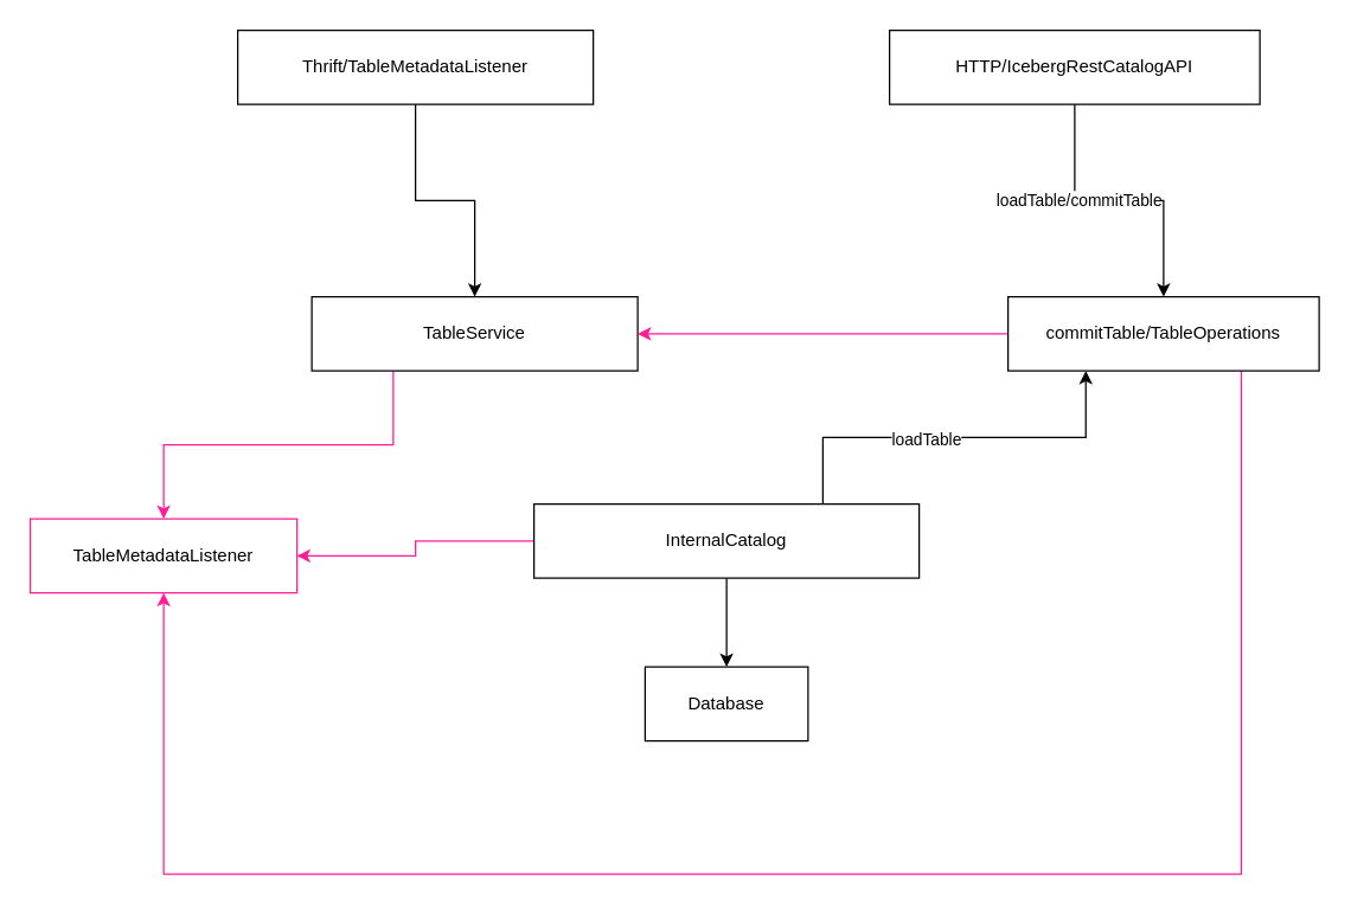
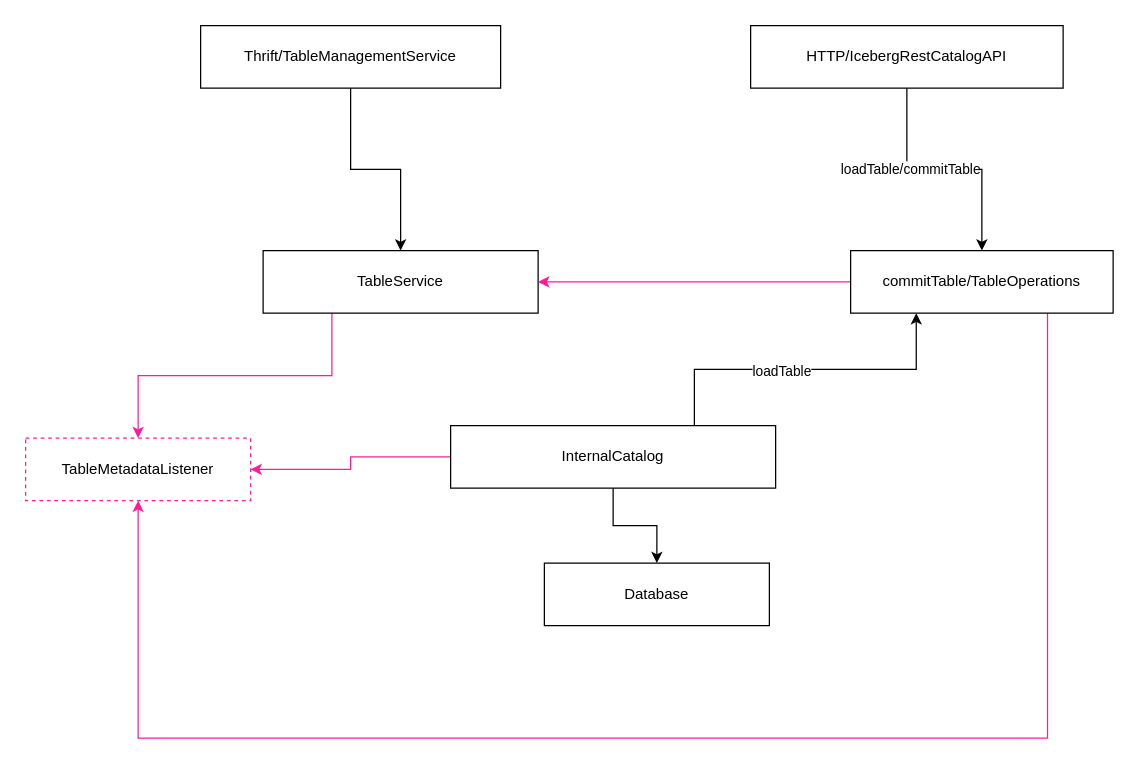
  <mxCell id="0" />
  <mxCell id="1" parent="0" />
  <mxCell id="2" style="edgeStyle=orthogonalEdgeStyle;rounded=0;orthogonalLoop=1;jettySize=auto;html=1;exitX=0.5;exitY=1;exitDx=0;exitDy=0;entryX=0.5;entryY=0;entryDx=0;entryDy=0;" edge="1" parent="1" source="3" target="5"><mxGeometry relative="1" as="geometry" /></mxCell>
- <mxCell id="3" value="Thrift/TableMetadataListener" style="html=1;whiteSpace=wrap;" vertex="1" parent="1"><mxGeometry x="160" y="20" width="240" height="50" as="geometry" /></mxCell>
+ <mxCell id="3" value="Thrift/TableManagementService" style="html=1;whiteSpace=wrap;" vertex="1" parent="1"><mxGeometry x="160" y="20" width="240" height="50" as="geometry" /></mxCell>
  <mxCell id="4" style="edgeStyle=orthogonalEdgeStyle;rounded=0;orthogonalLoop=1;jettySize=auto;html=1;exitX=0.25;exitY=1;exitDx=0;exitDy=0;strokeColor=#FF1C95;" edge="1" parent="1" source="5" target="18"><mxGeometry relative="1" as="geometry" /></mxCell>
  <mxCell id="5" value="TableService" style="html=1;whiteSpace=wrap;" vertex="1" parent="1"><mxGeometry x="210" y="200" width="220" height="50" as="geometry" /></mxCell>
  <mxCell id="6" style="edgeStyle=orthogonalEdgeStyle;rounded=0;orthogonalLoop=1;jettySize=auto;html=1;exitX=0.75;exitY=0;exitDx=0;exitDy=0;entryX=0.25;entryY=1;entryDx=0;entryDy=0;" edge="1" parent="1" source="10" target="16"><mxGeometry relative="1" as="geometry" /></mxCell>
  <mxCell id="7" value="loadTable" style="edgeLabel;html=1;align=center;verticalAlign=middle;resizable=0;points=[];" vertex="1" connectable="0" parent="6"><mxGeometry x="-0.15" y="-1" relative="1" as="geometry"><mxPoint as="offset" /></mxGeometry></mxCell>
  <mxCell id="8" style="edgeStyle=orthogonalEdgeStyle;rounded=0;orthogonalLoop=1;jettySize=auto;html=1;exitX=0.5;exitY=1;exitDx=0;exitDy=0;entryX=0.5;entryY=0;entryDx=0;entryDy=0;" edge="1" parent="1" source="10" target="17"><mxGeometry relative="1" as="geometry" /></mxCell>
  <mxCell id="9" style="edgeStyle=orthogonalEdgeStyle;rounded=0;orthogonalLoop=1;jettySize=auto;html=1;exitX=0;exitY=0.5;exitDx=0;exitDy=0;entryX=1;entryY=0.5;entryDx=0;entryDy=0;strokeColor=#FF1C95;" edge="1" parent="1" source="10" target="18"><mxGeometry relative="1" as="geometry" /></mxCell>
  <mxCell id="10" value="InternalCatalog" style="html=1;whiteSpace=wrap;" vertex="1" parent="1"><mxGeometry x="360" y="340" width="260" height="50" as="geometry" /></mxCell>
  <mxCell id="11" style="edgeStyle=orthogonalEdgeStyle;rounded=0;orthogonalLoop=1;jettySize=auto;html=1;exitX=0.5;exitY=1;exitDx=0;exitDy=0;" edge="1" parent="1" source="13" target="16"><mxGeometry relative="1" as="geometry" /></mxCell>
  <mxCell id="12" value="loadTable/commitTable" style="edgeLabel;html=1;align=center;verticalAlign=middle;resizable=0;points=[];" vertex="1" connectable="0" parent="11"><mxGeometry x="-0.295" y="1" relative="1" as="geometry"><mxPoint as="offset" /></mxGeometry></mxCell>
  <mxCell id="13" value="HTTP/IcebergRestCatalogAPI" style="html=1;whiteSpace=wrap;" vertex="1" parent="1"><mxGeometry x="600" y="20" width="250" height="50" as="geometry" /></mxCell>
  <mxCell id="14" style="edgeStyle=orthogonalEdgeStyle;rounded=0;orthogonalLoop=1;jettySize=auto;html=1;exitX=0;exitY=0.5;exitDx=0;exitDy=0;entryX=1;entryY=0.5;entryDx=0;entryDy=0;strokeColor=#FF1C95;" edge="1" parent="1" source="16" target="5"><mxGeometry relative="1" as="geometry" /></mxCell>
  <mxCell id="15" style="edgeStyle=orthogonalEdgeStyle;rounded=0;orthogonalLoop=1;jettySize=auto;html=1;exitX=0.75;exitY=1;exitDx=0;exitDy=0;entryX=0.5;entryY=1;entryDx=0;entryDy=0;strokeColor=#FF1C95;" edge="1" parent="1" source="16" target="18"><mxGeometry relative="1" as="geometry"><Array as="points"><mxPoint x="838" y="590" /><mxPoint x="110" y="590" /></Array></mxGeometry></mxCell>
  <mxCell id="16" value="commitTable/TableOperations" style="html=1;whiteSpace=wrap;" vertex="1" parent="1"><mxGeometry x="680" y="200" width="210" height="50" as="geometry" /></mxCell>
- <mxCell id="17" value="Database" style="html=1;whiteSpace=wrap;" vertex="1" parent="1"><mxGeometry x="435" y="450" width="110" height="50" as="geometry" /></mxCell>
- <mxCell id="18" value="TableMetadataListener" style="html=1;whiteSpace=wrap;strokeColor=#FF1C95;" vertex="1" parent="1"><mxGeometry x="20" y="350" width="180" height="50" as="geometry" /></mxCell>
+ <mxCell id="17" value="Database" style="html=1;whiteSpace=wrap;" vertex="1" parent="1"><mxGeometry x="435" y="450" width="180" height="50" as="geometry" /></mxCell>
+ <mxCell id="18" value="TableMetadataListener" style="html=1;whiteSpace=wrap;strokeColor=#FF1C95;dashed=1;" vertex="1" parent="1"><mxGeometry x="20" y="350" width="180" height="50" as="geometry" /></mxCell>
